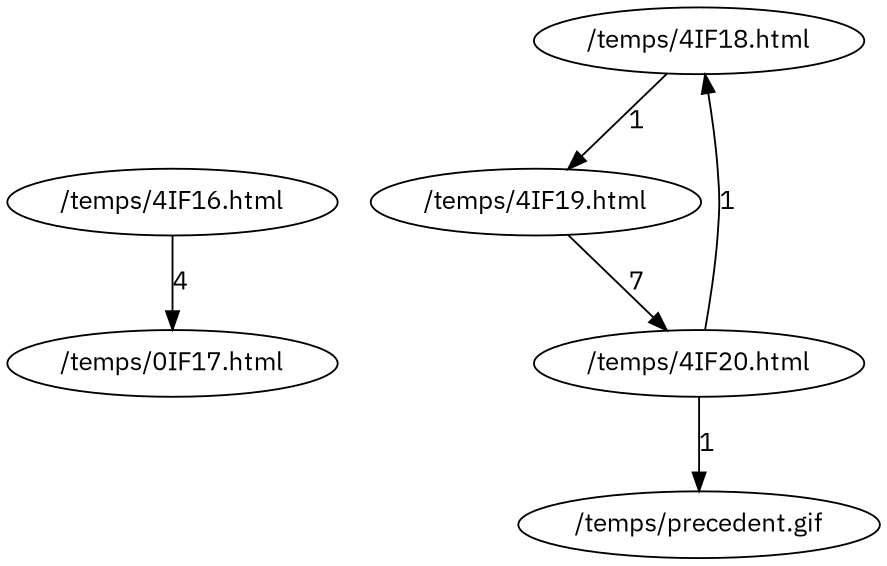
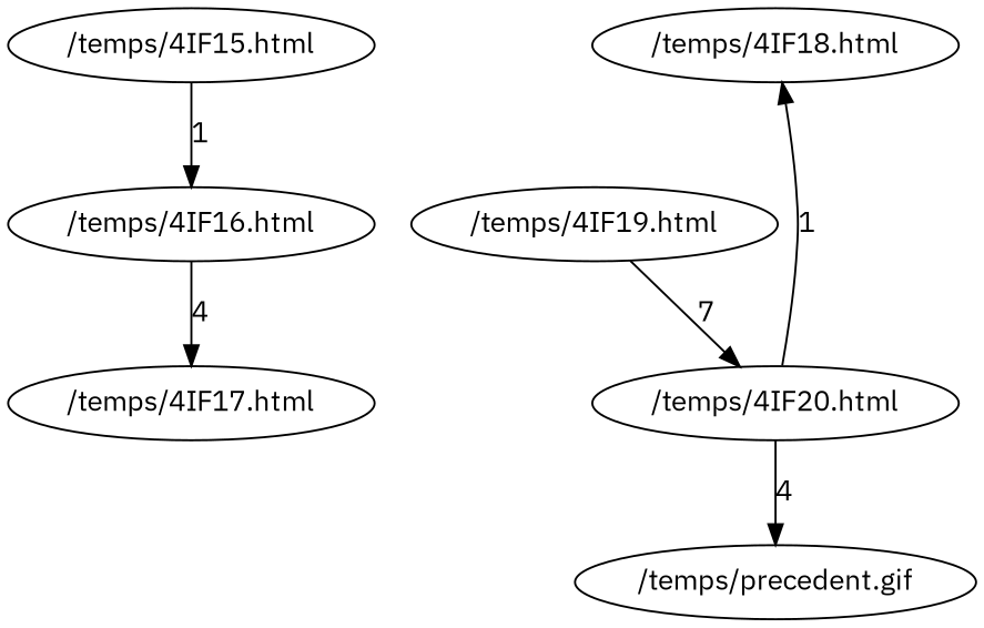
  digraph {
    fontname="IBM Plex Sans"
    node [fontname="IBM Plex Sans"]
    edge [fontname="IBM Plex Sans"]
+   "/temps/4IF15.html"
    "/temps/4IF16.html"
-   "/temps/4IF17.html" [label="/temps/0IF17.html"]
+   "/temps/4IF17.html"
    "/temps/4IF18.html"
    "/temps/4IF19.html"
    "/temps/4IF20.html"
    "/temps/precedent.gif"
+   "/temps/4IF15.html" -> "/temps/4IF16.html" [label=1]
    "/temps/4IF16.html" -> "/temps/4IF17.html" [label=4]
-   "/temps/4IF18.html" -> "/temps/4IF19.html" [label=1]
    "/temps/4IF19.html" -> "/temps/4IF20.html" [label=7]
    "/temps/4IF20.html" -> "/temps/4IF18.html" [label=1]
-   "/temps/4IF20.html" -> "/temps/precedent.gif" [label=1]
+   "/temps/4IF20.html" -> "/temps/precedent.gif" [label=4]
  }
